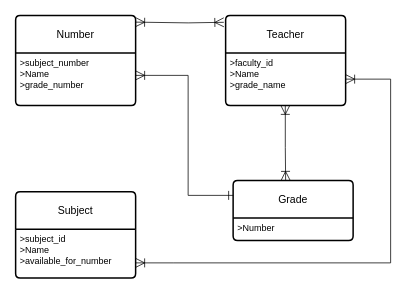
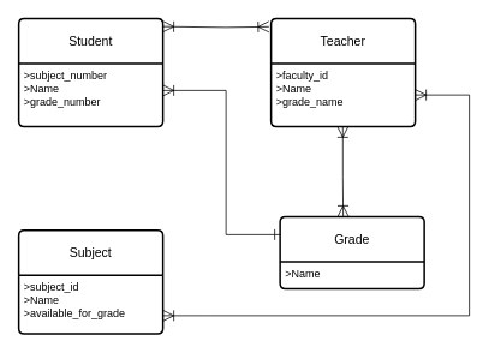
  <mxCell id="0" />
  <mxCell id="1" parent="0" />
- <mxCell id="2" value="Number" style="swimlane;childLayout=stackLayout;horizontal=1;startSize=50;horizontalStack=0;rounded=1;fontSize=14;fontStyle=0;strokeWidth=2;resizeParent=0;resizeLast=1;shadow=0;dashed=0;align=center;arcSize=4;whiteSpace=wrap;html=1;" parent="1" vertex="1"><mxGeometry x="20" y="20" width="160" height="120" as="geometry" /></mxCell>
+ <mxCell id="2" value="Student" style="swimlane;childLayout=stackLayout;horizontal=1;startSize=50;horizontalStack=0;rounded=1;fontSize=14;fontStyle=0;strokeWidth=2;resizeParent=0;resizeLast=1;shadow=0;dashed=0;align=center;arcSize=4;whiteSpace=wrap;html=1;" parent="1" vertex="1"><mxGeometry x="20" y="20" width="160" height="120" as="geometry" /></mxCell>
  <mxCell id="3" value="&amp;gt;subject_number&lt;br&gt;&amp;gt;Name&lt;br&gt;&amp;gt;grade_number" style="align=left;strokeColor=none;fillColor=none;spacingLeft=4;fontSize=12;verticalAlign=top;resizable=0;rotatable=0;part=1;html=1;" parent="2" vertex="1"><mxGeometry y="50" width="160" height="70" as="geometry" /></mxCell>
  <mxCell id="4" value="Teacher" style="swimlane;childLayout=stackLayout;horizontal=1;startSize=50;horizontalStack=0;rounded=1;fontSize=14;fontStyle=0;strokeWidth=2;resizeParent=0;resizeLast=1;shadow=0;dashed=0;align=center;arcSize=4;whiteSpace=wrap;html=1;" parent="1" vertex="1"><mxGeometry x="300" y="20" width="160" height="120" as="geometry" /></mxCell>
  <mxCell id="5" value="&amp;gt;faculty_id&lt;br&gt;&amp;gt;Name&lt;br&gt;&amp;gt;grade_name" style="align=left;strokeColor=none;fillColor=none;spacingLeft=4;fontSize=12;verticalAlign=top;resizable=0;rotatable=0;part=1;html=1;" parent="4" vertex="1"><mxGeometry y="50" width="160" height="70" as="geometry" /></mxCell>
  <mxCell id="6" value="Subject" style="swimlane;childLayout=stackLayout;horizontal=1;startSize=50;horizontalStack=0;rounded=1;fontSize=14;fontStyle=0;strokeWidth=2;resizeParent=0;resizeLast=1;shadow=0;dashed=0;align=center;arcSize=4;whiteSpace=wrap;html=1;" parent="1" vertex="1"><mxGeometry x="20" y="255" width="160" height="115" as="geometry" /></mxCell>
- <mxCell id="7" value="&amp;gt;subject_id&lt;br&gt;&amp;gt;Name&lt;br&gt;&amp;gt;available_for_number" style="align=left;strokeColor=none;fillColor=none;spacingLeft=4;fontSize=12;verticalAlign=top;resizable=0;rotatable=0;part=1;html=1;" parent="6" vertex="1"><mxGeometry y="50" width="160" height="65" as="geometry" /></mxCell>
+ <mxCell id="7" value="&amp;gt;subject_id&lt;br&gt;&amp;gt;Name&lt;br&gt;&amp;gt;available_for_grade" style="align=left;strokeColor=none;fillColor=none;spacingLeft=4;fontSize=12;verticalAlign=top;resizable=0;rotatable=0;part=1;html=1;" parent="6" vertex="1"><mxGeometry y="50" width="160" height="65" as="geometry" /></mxCell>
  <mxCell id="8" value="Grade" style="swimlane;childLayout=stackLayout;horizontal=1;startSize=50;horizontalStack=0;rounded=1;fontSize=14;fontStyle=0;strokeWidth=2;resizeParent=0;resizeLast=1;shadow=0;dashed=0;align=center;arcSize=4;whiteSpace=wrap;html=1;" parent="1" vertex="1"><mxGeometry x="310" y="240" width="160" height="80" as="geometry" /></mxCell>
- <mxCell id="9" value="&amp;gt;Number" style="align=left;strokeColor=none;fillColor=none;spacingLeft=4;fontSize=12;verticalAlign=top;resizable=0;rotatable=0;part=1;html=1;" parent="8" vertex="1"><mxGeometry y="50" width="160" height="30" as="geometry" /></mxCell>
+ <mxCell id="9" value="&amp;gt;Name" style="align=left;strokeColor=none;fillColor=none;spacingLeft=4;fontSize=12;verticalAlign=top;resizable=0;rotatable=0;part=1;html=1;" parent="8" vertex="1"><mxGeometry y="50" width="160" height="30" as="geometry" /></mxCell>
  <mxCell id="10" value="" style="fontSize=12;html=1;endArrow=ERoneToMany;endFill=0;rounded=0;startArrow=ERone;startFill=0;endSize=10;startSize=10;exitX=0;exitY=0.25;exitDx=0;exitDy=0;" parent="1" source="8" edge="1"><mxGeometry width="100" height="100" relative="1" as="geometry"><mxPoint x="250" y="300" as="sourcePoint" /><mxPoint x="180" y="100" as="targetPoint" /><Array as="points"><mxPoint x="250" y="260" /><mxPoint x="250" y="100" /></Array></mxGeometry></mxCell>
  <mxCell id="11" value="" style="fontSize=12;html=1;endArrow=ERoneToMany;endFill=0;rounded=0;startArrow=ERoneToMany;startFill=0;endSize=10;startSize=10;" parent="1" edge="1"><mxGeometry width="100" height="100" relative="1" as="geometry"><mxPoint x="380" y="240" as="sourcePoint" /><mxPoint x="379.58" y="140" as="targetPoint" /><Array as="points"><mxPoint x="379.58" y="196" /></Array></mxGeometry></mxCell>
  <mxCell id="12" value="" style="fontSize=12;html=1;endArrow=ERoneToMany;endFill=0;rounded=0;startArrow=ERoneToMany;startFill=0;endSize=10;startSize=10;entryX=1;entryY=0.5;entryDx=0;entryDy=0;" parent="1" target="5" edge="1"><mxGeometry width="100" height="100" relative="1" as="geometry"><mxPoint x="180" y="350" as="sourcePoint" /><mxPoint x="520" y="80" as="targetPoint" /><Array as="points"><mxPoint x="230" y="350" /><mxPoint x="520" y="350" /><mxPoint x="520" y="105" /></Array></mxGeometry></mxCell>
  <mxCell id="13" value="" style="fontSize=12;html=1;endArrow=ERoneToMany;endFill=0;rounded=0;startArrow=ERoneToMany;startFill=0;endSize=10;startSize=10;entryX=-0.015;entryY=0.077;entryDx=0;entryDy=0;entryPerimeter=0;" parent="1" target="4" edge="1"><mxGeometry width="100" height="100" relative="1" as="geometry"><mxPoint x="180" y="29" as="sourcePoint" /><mxPoint x="559.58" y="-110" as="targetPoint" /><Array as="points"><mxPoint x="250" y="30" /></Array></mxGeometry></mxCell>
